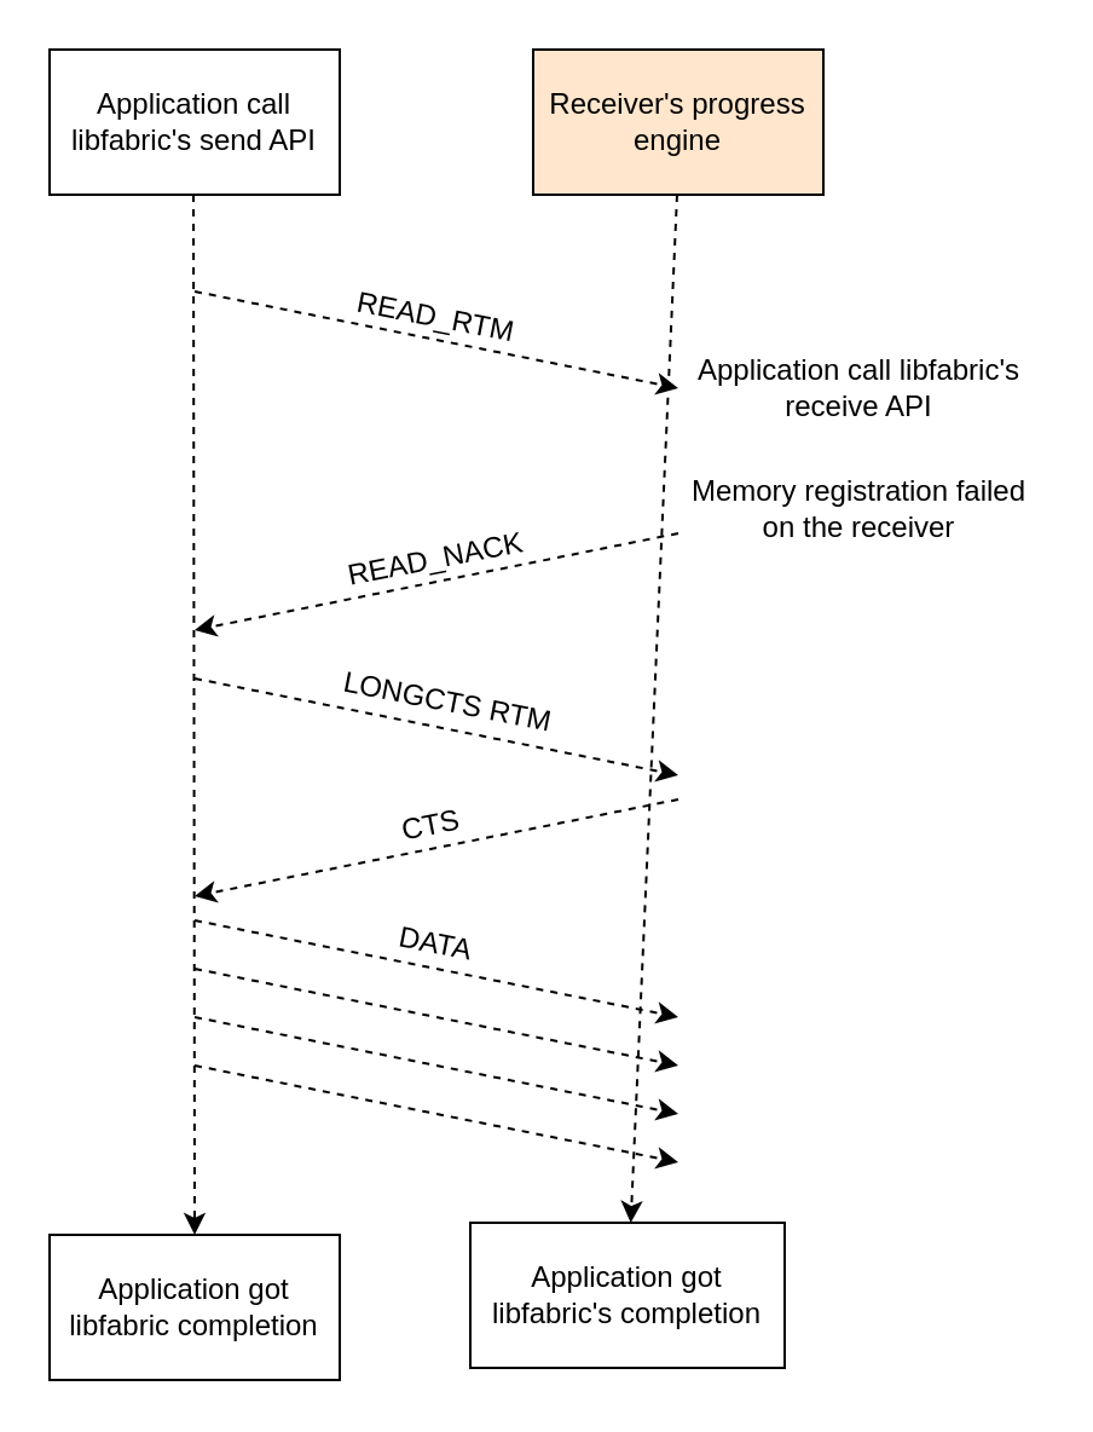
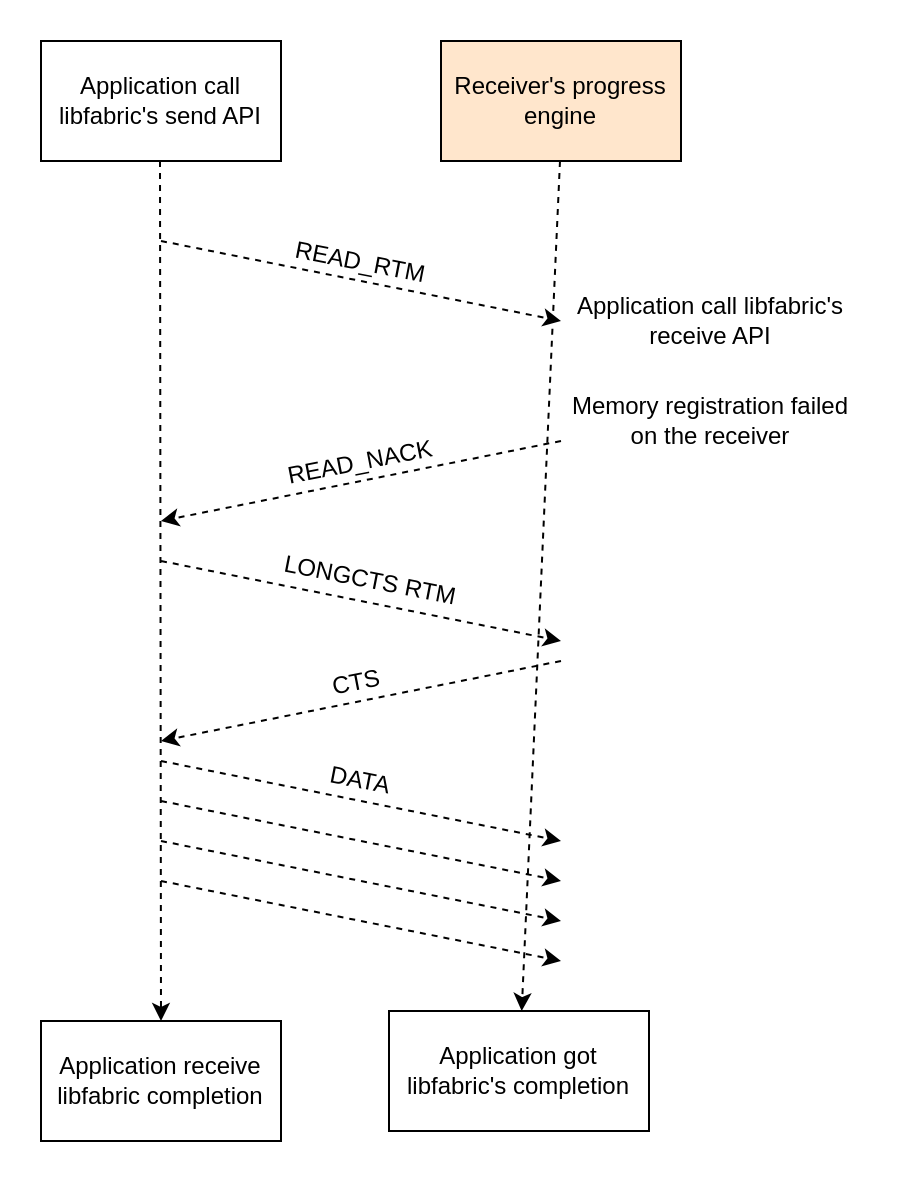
  <mxCell id="0" />
  <mxCell id="1" parent="0" />
  <mxCell id="2" value="Application call libfabric's send API" style="rounded=0;whiteSpace=wrap;html=1;" parent="1" vertex="1"><mxGeometry x="20" y="20" width="120" height="60" as="geometry" /></mxCell>
  <mxCell id="3" value="Receiver's progress engine" style="rounded=0;whiteSpace=wrap;html=1;fillColor=#ffe6cc;" parent="1" vertex="1"><mxGeometry x="220" y="20" width="120" height="60" as="geometry" /></mxCell>
  <mxCell id="4" value="" style="endArrow=classic;html=1;dashed=1;entryX=0.5;entryY=0;entryDx=0;entryDy=0;" parent="1" target="7" edge="1"><mxGeometry width="50" height="50" relative="1" as="geometry"><mxPoint x="79.5" y="80" as="sourcePoint" /><mxPoint x="80" y="250" as="targetPoint" /></mxGeometry></mxCell>
  <mxCell id="5" value="" style="endArrow=classic;html=1;dashed=1;" parent="1" target="8" edge="1"><mxGeometry width="50" height="50" relative="1" as="geometry"><mxPoint x="279.5" y="80" as="sourcePoint" /><mxPoint x="280" y="259" as="targetPoint" /></mxGeometry></mxCell>
  <mxCell id="6" value="" style="endArrow=classic;html=1;dashed=1;" parent="1" edge="1"><mxGeometry width="50" height="50" relative="1" as="geometry"><mxPoint x="80" y="120" as="sourcePoint" /><mxPoint x="280" y="160" as="targetPoint" /></mxGeometry></mxCell>
- <mxCell id="7" value="Application got libfabric completion" style="rounded=0;whiteSpace=wrap;html=1;" parent="1" vertex="1"><mxGeometry x="20" y="510" width="120" height="60" as="geometry" /></mxCell>
+ <mxCell id="7" value="Application receive libfabric completion" style="rounded=0;whiteSpace=wrap;html=1;" parent="1" vertex="1"><mxGeometry x="20" y="510" width="120" height="60" as="geometry" /></mxCell>
  <mxCell id="8" value="Application got libfabric's completion" style="rounded=0;whiteSpace=wrap;html=1;" parent="1" vertex="1"><mxGeometry x="194" y="505" width="130" height="60" as="geometry" /></mxCell>
  <mxCell id="9" value="READ_RTM" style="text;html=1;strokeColor=none;fillColor=none;align=center;verticalAlign=middle;whiteSpace=wrap;rounded=0;rotation=11;" parent="1" vertex="1"><mxGeometry x="160" y="121" width="40" height="20" as="geometry" /></mxCell>
  <mxCell id="10" value="" style="endArrow=classic;html=1;dashed=1;" parent="1" edge="1"><mxGeometry width="50" height="50" relative="1" as="geometry"><mxPoint x="280" y="220" as="sourcePoint" /><mxPoint x="80" y="260" as="targetPoint" /></mxGeometry></mxCell>
  <mxCell id="11" value="READ_NACK" style="text;html=1;strokeColor=none;fillColor=none;align=center;verticalAlign=middle;whiteSpace=wrap;rounded=0;rotation=349;" parent="1" vertex="1"><mxGeometry x="160" y="221" width="40" height="20" as="geometry" /></mxCell>
  <mxCell id="12" value="Application call libfabric's receive API" style="text;html=1;strokeColor=none;fillColor=none;align=center;verticalAlign=middle;whiteSpace=wrap;rounded=0;" parent="1" vertex="1"><mxGeometry x="280" y="150" width="150" height="20" as="geometry" /></mxCell>
  <mxCell id="13" value="" style="endArrow=classic;html=1;dashed=1;" edge="1" parent="1"><mxGeometry width="50" height="50" relative="1" as="geometry"><mxPoint x="80" y="280" as="sourcePoint" /><mxPoint x="280" y="320" as="targetPoint" /></mxGeometry></mxCell>
  <mxCell id="14" value="LONGCTS RTM" style="text;html=1;strokeColor=none;fillColor=none;align=center;verticalAlign=middle;whiteSpace=wrap;rounded=0;rotation=11;" vertex="1" parent="1"><mxGeometry x="134.82" y="280" width="100.18" height="20" as="geometry" /></mxCell>
  <mxCell id="15" value="" style="endArrow=classic;html=1;dashed=1;" edge="1" parent="1"><mxGeometry width="50" height="50" relative="1" as="geometry"><mxPoint x="280" y="330" as="sourcePoint" /><mxPoint x="80" y="370" as="targetPoint" /></mxGeometry></mxCell>
  <mxCell id="16" value="CTS" style="text;html=1;strokeColor=none;fillColor=none;align=center;verticalAlign=middle;whiteSpace=wrap;rounded=0;rotation=349;" vertex="1" parent="1"><mxGeometry x="158" y="336" width="40" height="10" as="geometry" /></mxCell>
  <mxCell id="17" value="DATA" style="text;html=1;strokeColor=none;fillColor=none;align=center;verticalAlign=middle;whiteSpace=wrap;rounded=0;rotation=11;" vertex="1" parent="1"><mxGeometry x="125" y="380" width="110" height="20" as="geometry" /></mxCell>
  <mxCell id="18" value="" style="endArrow=classic;html=1;dashed=1;" edge="1" parent="1"><mxGeometry width="50" height="50" relative="1" as="geometry"><mxPoint x="80" y="380" as="sourcePoint" /><mxPoint x="280" y="420" as="targetPoint" /></mxGeometry></mxCell>
  <mxCell id="19" value="" style="endArrow=classic;html=1;dashed=1;" edge="1" parent="1"><mxGeometry width="50" height="50" relative="1" as="geometry"><mxPoint x="80" y="400" as="sourcePoint" /><mxPoint x="280" y="440" as="targetPoint" /></mxGeometry></mxCell>
  <mxCell id="20" value="" style="endArrow=classic;html=1;dashed=1;" edge="1" parent="1"><mxGeometry width="50" height="50" relative="1" as="geometry"><mxPoint x="80" y="420" as="sourcePoint" /><mxPoint x="280" y="460" as="targetPoint" /></mxGeometry></mxCell>
  <mxCell id="21" value="" style="endArrow=classic;html=1;dashed=1;" edge="1" parent="1"><mxGeometry width="50" height="50" relative="1" as="geometry"><mxPoint x="80" y="440" as="sourcePoint" /><mxPoint x="280" y="480" as="targetPoint" /></mxGeometry></mxCell>
  <mxCell id="22" value="Memory registration failed on the receiver" style="text;html=1;strokeColor=none;fillColor=none;align=center;verticalAlign=middle;whiteSpace=wrap;rounded=0;" vertex="1" parent="1"><mxGeometry x="280" y="200" width="150" height="20" as="geometry" /></mxCell>
